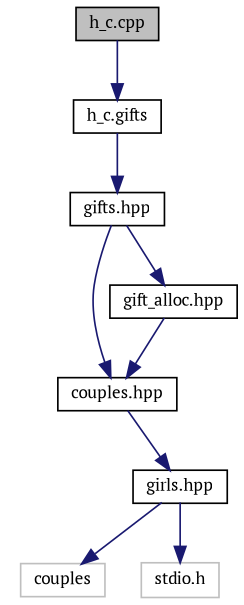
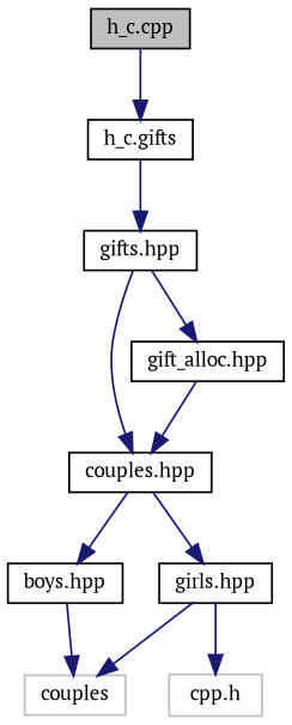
  digraph {
    fontname="PT Serif"
    node [color=black fillcolor=white fontname="PT Serif" fontsize=10 shape=record style=filled]
    edge [color=midnightblue fontname="PT Serif" fontsize=10 labelfontname=Helvetica labelfontsize=10 style=solid]
    n1 [fillcolor=grey75 fontcolor=black height=0.2 label="h_c.cpp" width=0.4]
    n2 [height=0.2 label="h_c.gifts" width=0.4]
    n3 [height=0.2 label="gifts.hpp" width=0.4]
    n4 [height=0.2 label="couples.hpp" width=0.4]
    n5 [height=0.2 label="gift_alloc.hpp" width=0.4]
+   n6 [height=0.2 label="boys.hpp" width=0.4]
    n7 [height=0.2 label="girls.hpp" width=0.4]
    n8 [color=grey75 height=0.2 label=couples width=0.4]
-   n9 [color=grey75 height=0.2 label="stdio.h" width=0.4]
+   n9 [color=grey75 height=0.2 label="cpp.h" width=0.4]
    n1 -> n2
    n2 -> n3
    n3 -> n4
    n3 -> n5
+   n4 -> n6
    n4 -> n7
    n5 -> n4
+   n6 -> n8
    n7 -> n8
    n7 -> n9
  }
